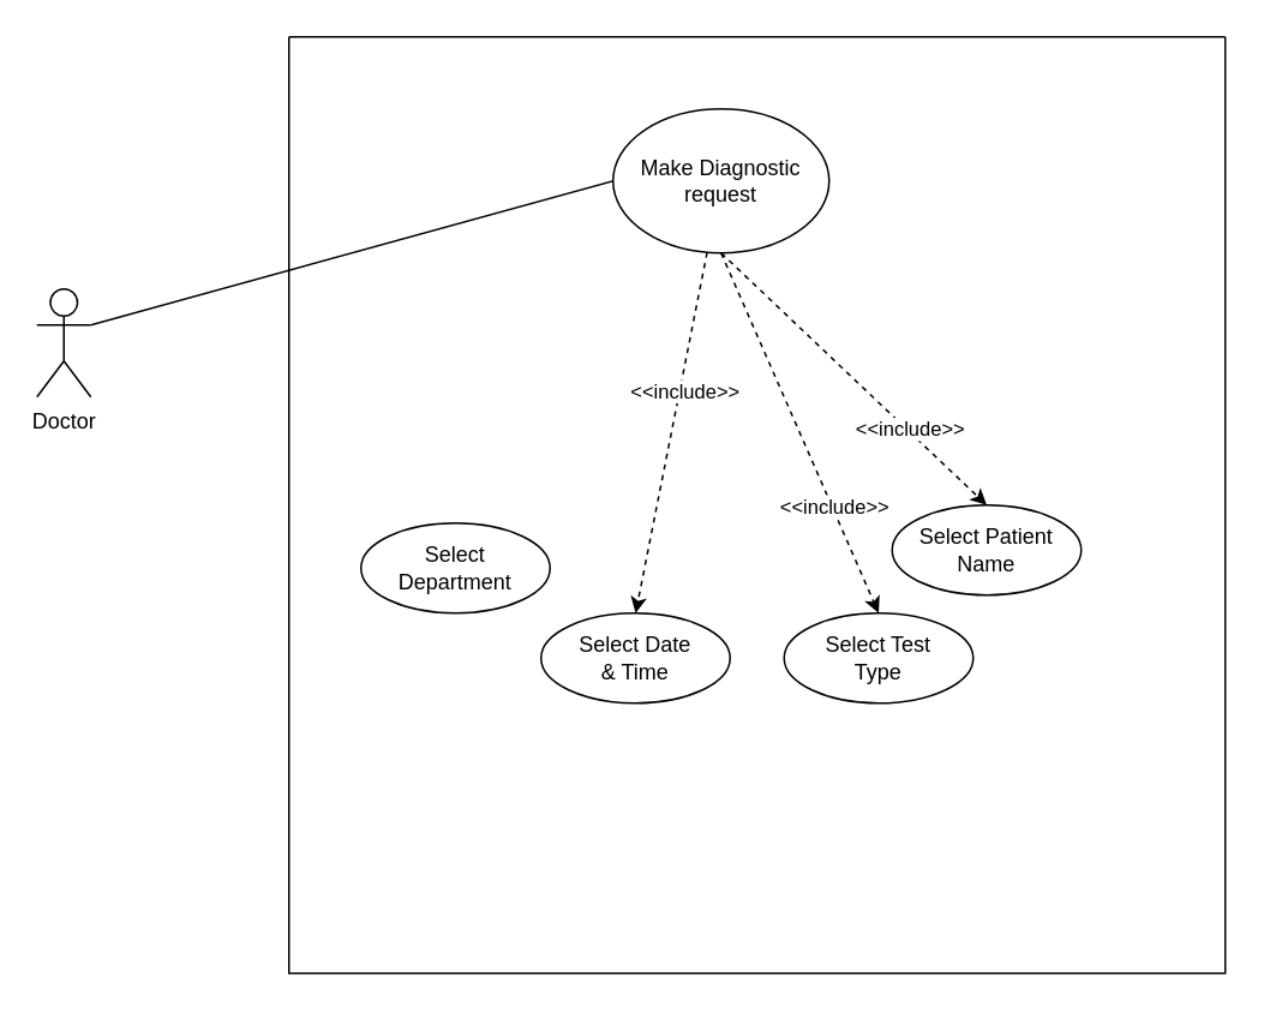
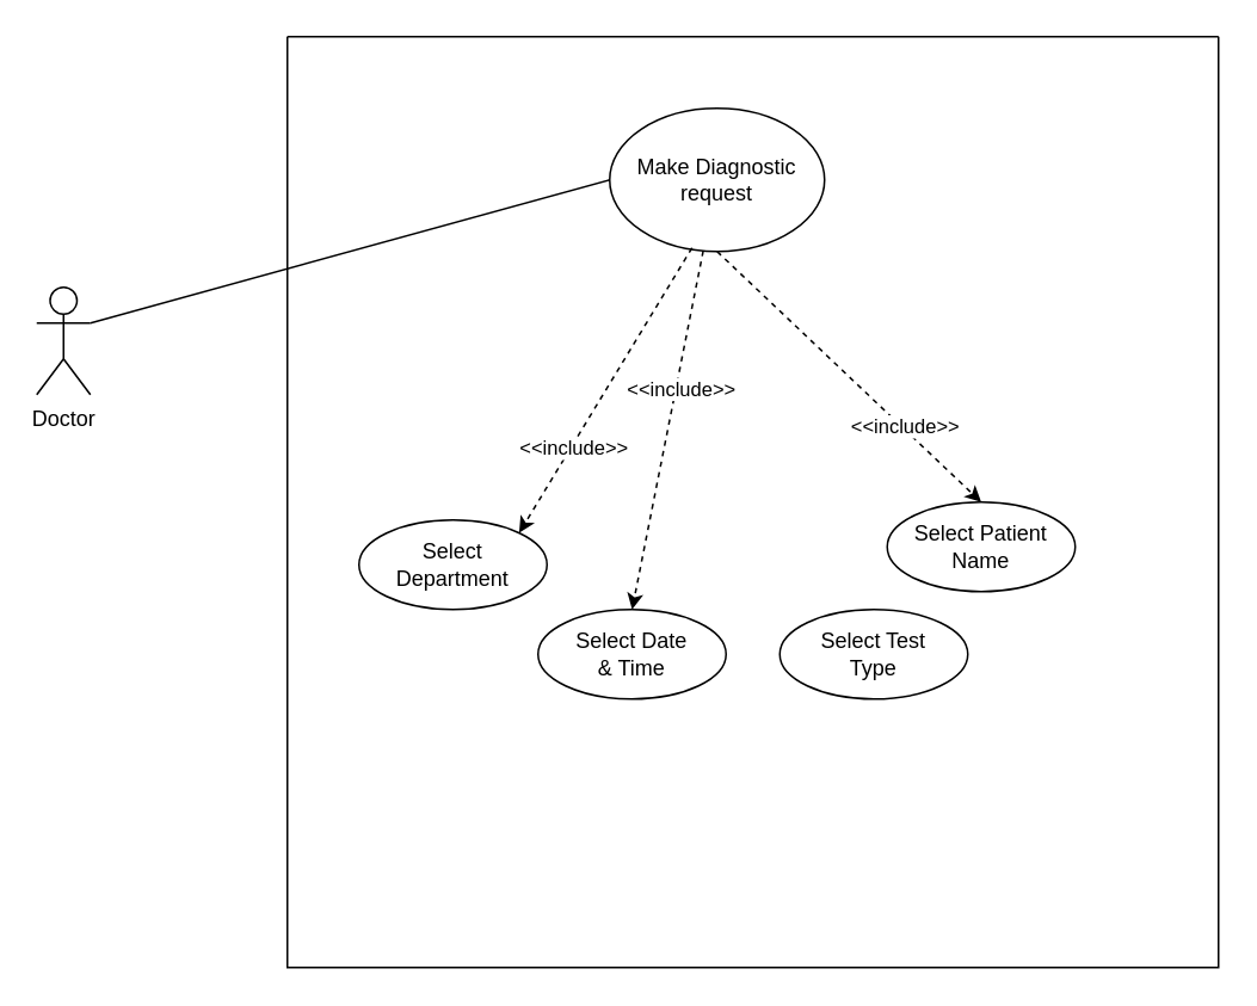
  <mxCell id="0" />
  <mxCell id="1" parent="0" />
  <mxCell id="2" value="" style="swimlane;startSize=0;" vertex="1" parent="1"><mxGeometry x="160" y="20" width="520" height="520" as="geometry" /></mxCell>
  <mxCell id="3" value="&lt;div&gt;Select Date&lt;/div&gt;&lt;div&gt;&amp;amp; Time&lt;br&gt;&lt;/div&gt;" style="ellipse;whiteSpace=wrap;html=1;" vertex="1" parent="2"><mxGeometry x="140" y="320" width="105" height="50" as="geometry" /></mxCell>
  <mxCell id="4" value="&lt;div&gt;Select &lt;br&gt;&lt;/div&gt;&lt;div&gt;Department&lt;/div&gt;" style="ellipse;whiteSpace=wrap;html=1;" vertex="1" parent="2"><mxGeometry x="40" y="270" width="105" height="50" as="geometry" /></mxCell>
  <mxCell id="5" value="&lt;div&gt;Select Test &lt;br&gt;&lt;/div&gt;&lt;div&gt;Type&lt;/div&gt;" style="ellipse;whiteSpace=wrap;html=1;" vertex="1" parent="2"><mxGeometry x="275" y="320" width="105" height="50" as="geometry" /></mxCell>
  <mxCell id="6" value="&lt;div&gt;Make Diagnostic&lt;/div&gt;&lt;div&gt;request&lt;br&gt;&lt;/div&gt;" style="ellipse;whiteSpace=wrap;html=1;" vertex="1" parent="2"><mxGeometry x="180" y="40" width="120" height="80" as="geometry" /></mxCell>
+ <mxCell id="7" value="" style="endArrow=classic;html=1;rounded=0;exitX=0.383;exitY=0.975;exitDx=0;exitDy=0;entryX=1;entryY=0;entryDx=0;entryDy=0;dashed=1;verticalAlign=bottom;startArrow=none;startFill=0;endFill=1;exitPerimeter=0;" edge="1" parent="2" source="6" target="4"><mxGeometry width="50" height="50" relative="1" as="geometry"><mxPoint x="210" y="320" as="sourcePoint" /><mxPoint x="260" y="270" as="targetPoint" /></mxGeometry></mxCell>
+ <mxCell id="8" value="&amp;lt;&amp;lt;include&amp;gt;&amp;gt;" style="edgeLabel;html=1;align=center;verticalAlign=middle;resizable=0;points=[];" vertex="1" connectable="0" parent="7"><mxGeometry x="0.392" y="1" relative="1" as="geometry"><mxPoint as="offset" /></mxGeometry></mxCell>
  <mxCell id="9" value="" style="endArrow=classic;html=1;rounded=0;dashed=1;entryX=0.5;entryY=0;entryDx=0;entryDy=0;verticalAlign=bottom;startArrow=none;startFill=0;endFill=1;" edge="1" parent="2" source="6" target="3"><mxGeometry width="50" height="50" relative="1" as="geometry"><mxPoint x="210" y="320" as="sourcePoint" /><mxPoint x="260" y="270" as="targetPoint" /></mxGeometry></mxCell>
  <mxCell id="10" value="&amp;lt;&amp;lt;include&amp;gt;&amp;gt;" style="edgeLabel;html=1;align=center;verticalAlign=middle;resizable=0;points=[];" vertex="1" connectable="0" parent="9"><mxGeometry x="-0.236" y="2" relative="1" as="geometry"><mxPoint as="offset" /></mxGeometry></mxCell>
- <mxCell id="11" value="" style="endArrow=classic;html=1;rounded=0;dashed=1;exitX=0.5;exitY=1;exitDx=0;exitDy=0;entryX=0.5;entryY=0;entryDx=0;entryDy=0;verticalAlign=bottom;startArrow=none;startFill=0;endFill=1;" edge="1" parent="2" source="6" target="5"><mxGeometry width="50" height="50" relative="1" as="geometry"><mxPoint x="210" y="320" as="sourcePoint" /><mxPoint x="260" y="270" as="targetPoint" /></mxGeometry></mxCell>
- <mxCell id="12" value="&amp;lt;&amp;lt;include&amp;gt;&amp;gt;" style="edgeLabel;html=1;align=center;verticalAlign=middle;resizable=0;points=[];" vertex="1" connectable="0" parent="11"><mxGeometry x="0.411" y="1" relative="1" as="geometry"><mxPoint as="offset" /></mxGeometry></mxCell>
  <mxCell id="13" value="Select Patient Name" style="ellipse;whiteSpace=wrap;html=1;" vertex="1" parent="2"><mxGeometry x="335" y="260" width="105" height="50" as="geometry" /></mxCell>
  <mxCell id="14" value="" style="endArrow=classic;html=1;rounded=0;dashed=1;exitX=0.5;exitY=1;exitDx=0;exitDy=0;entryX=0.5;entryY=0;entryDx=0;entryDy=0;verticalAlign=bottom;startArrow=none;startFill=0;endFill=1;" edge="1" parent="2" source="6" target="13"><mxGeometry width="50" height="50" relative="1" as="geometry"><mxPoint x="270" y="130" as="sourcePoint" /><mxPoint x="202.5" y="420" as="targetPoint" /></mxGeometry></mxCell>
  <mxCell id="15" value="&amp;lt;&amp;lt;include&amp;gt;&amp;gt;" style="edgeLabel;html=1;align=center;verticalAlign=middle;resizable=0;points=[];" vertex="1" connectable="0" parent="14"><mxGeometry x="0.411" y="1" relative="1" as="geometry"><mxPoint as="offset" /></mxGeometry></mxCell>
  <mxCell id="16" value="Doctor" style="shape=umlActor;verticalLabelPosition=bottom;verticalAlign=top;html=1;outlineConnect=0;" vertex="1" parent="1"><mxGeometry x="20" y="160" width="30" height="60" as="geometry" /></mxCell>
  <mxCell id="17" value="" style="endArrow=none;html=1;rounded=0;entryX=0;entryY=0.5;entryDx=0;entryDy=0;exitX=1;exitY=0.333;exitDx=0;exitDy=0;exitPerimeter=0;" edge="1" parent="1" source="16" target="6"><mxGeometry width="50" height="50" relative="1" as="geometry"><mxPoint x="370" y="340" as="sourcePoint" /><mxPoint x="420" y="290" as="targetPoint" /></mxGeometry></mxCell>
